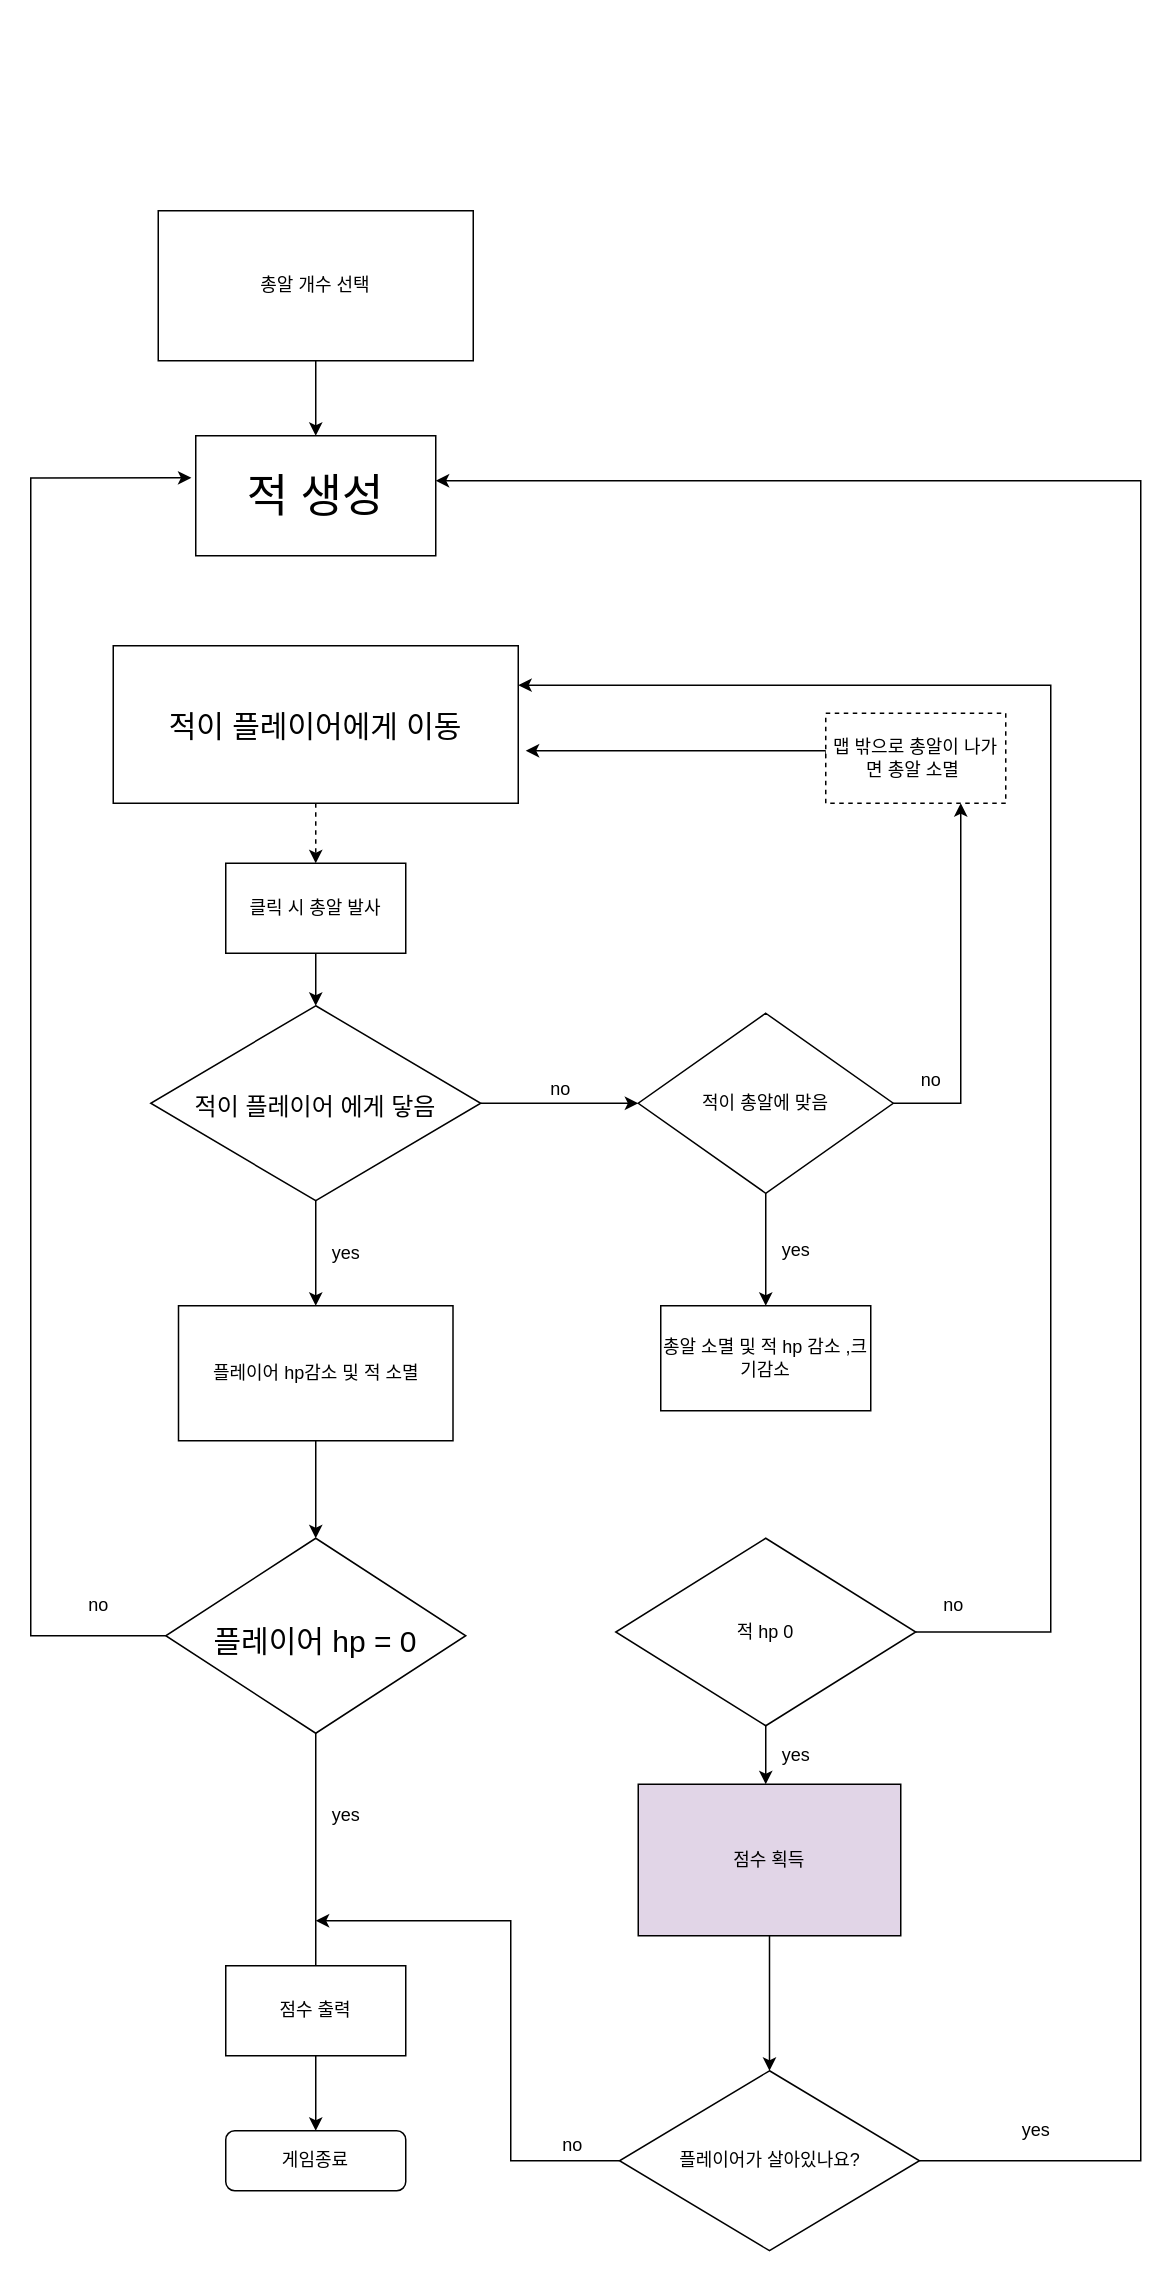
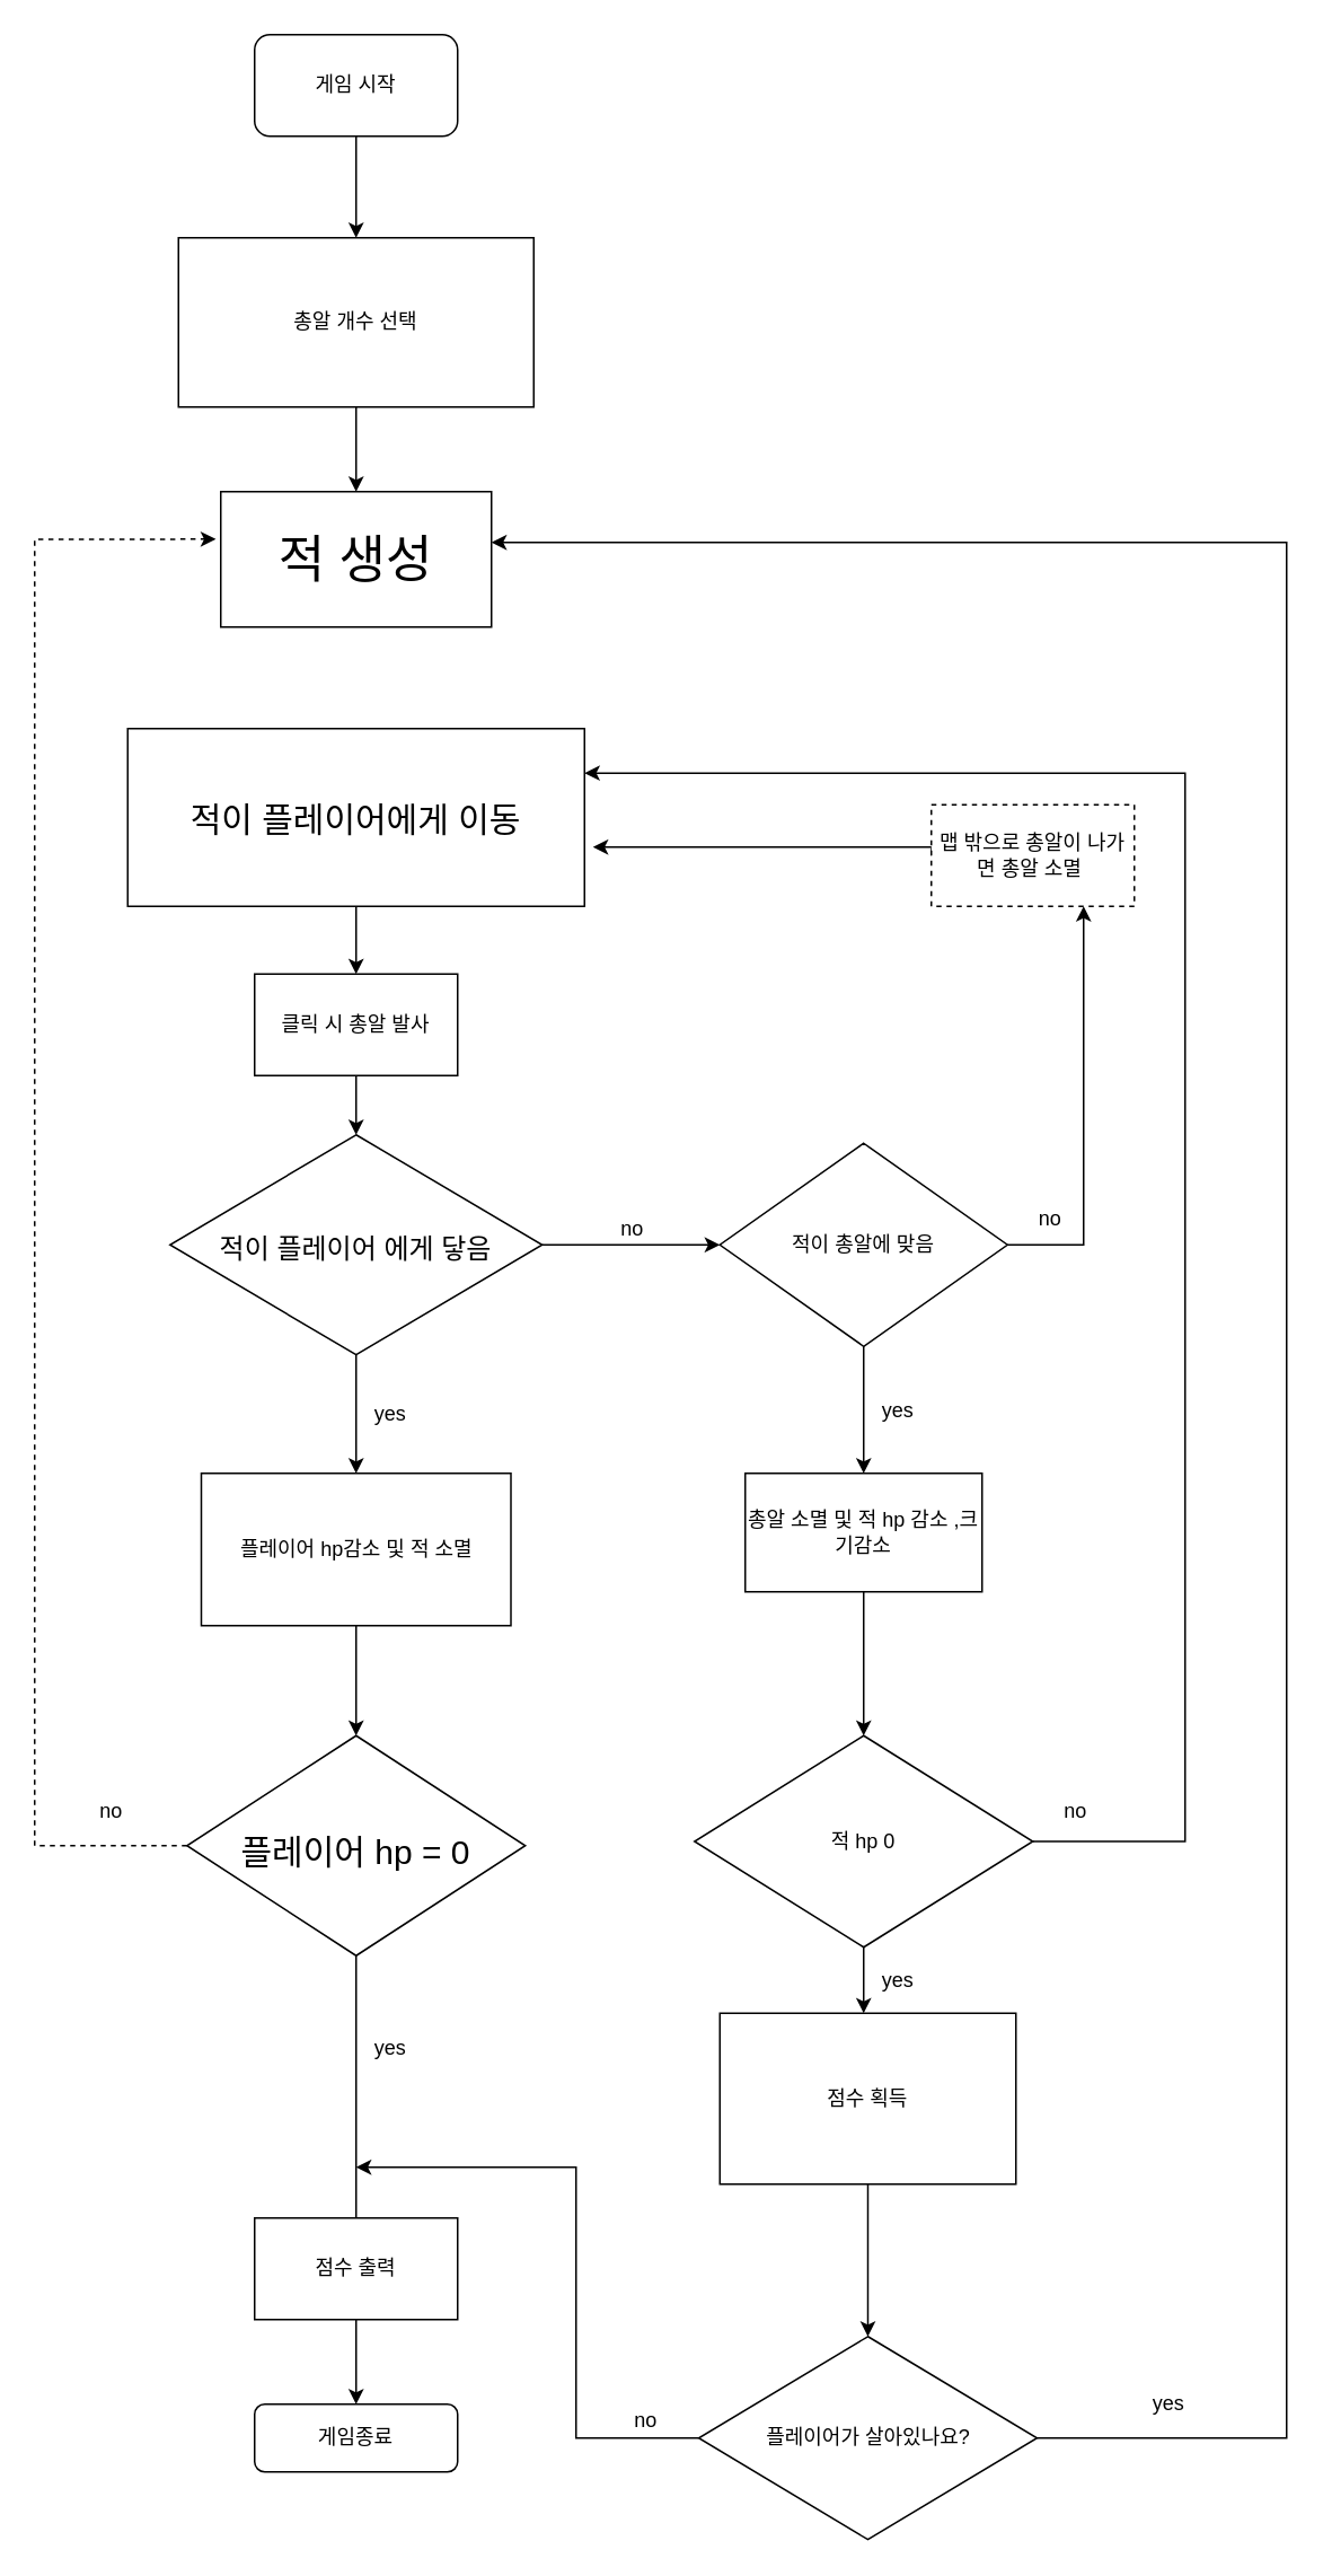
  <mxCell id="0" />
  <mxCell id="1" parent="0" />
  <mxCell id="2" value="게임종료" style="rounded=1;whiteSpace=wrap;html=1;fontSize=12;glass=0;strokeWidth=1;shadow=0;" parent="1" vertex="1"><mxGeometry x="150" y="1420" width="120" height="40" as="geometry" /></mxCell>
  <mxCell id="3" value="yes" style="edgeStyle=orthogonalEdgeStyle;rounded=0;orthogonalLoop=1;jettySize=auto;html=1;exitX=0.5;exitY=1;exitDx=0;exitDy=0;entryX=0.5;entryY=0;entryDx=0;entryDy=0;fontSize=12;startArrow=none;" edge="1" parent="1" target="2"><mxGeometry x="-0.474" y="20" relative="1" as="geometry"><mxPoint x="210" y="1135" as="sourcePoint" /><Array as="points"><mxPoint x="210" y="1185" /><mxPoint x="210" y="1185" /></Array><mxPoint as="offset" /></mxGeometry></mxCell>
  <mxCell id="4" value="적 생성" style="rounded=0;whiteSpace=wrap;html=1;fontSize=30;" vertex="1" parent="1"><mxGeometry x="130" y="290" width="160" height="80" as="geometry" /></mxCell>
- <mxCell id="5" value="no" style="edgeStyle=orthogonalEdgeStyle;rounded=0;orthogonalLoop=1;jettySize=auto;html=1;exitX=0;exitY=0.5;exitDx=0;exitDy=0;fontSize=12;entryX=-0.018;entryY=0.351;entryDx=0;entryDy=0;entryPerimeter=0;" edge="1" parent="1" source="6" target="4"><mxGeometry x="-0.907" y="-20" relative="1" as="geometry"><mxPoint x="120" y="430" as="targetPoint" /><Array as="points"><mxPoint x="20" y="1090" /><mxPoint x="20" y="318" /></Array><mxPoint as="offset" /></mxGeometry></mxCell>
+ <mxCell id="5" value="no" style="edgeStyle=orthogonalEdgeStyle;rounded=0;orthogonalLoop=1;jettySize=auto;html=1;exitX=0;exitY=0.5;exitDx=0;exitDy=0;fontSize=12;entryX=-0.018;entryY=0.351;entryDx=0;entryDy=0;entryPerimeter=0;dashed=1;" edge="1" parent="1" source="6" target="4"><mxGeometry x="-0.907" y="-20" relative="1" as="geometry"><mxPoint x="120" y="430" as="targetPoint" /><Array as="points"><mxPoint x="20" y="1090" /><mxPoint x="20" y="318" /></Array><mxPoint as="offset" /></mxGeometry></mxCell>
  <mxCell id="6" value="&lt;font style=&quot;font-size: 20px;&quot;&gt;플레이어 hp = 0&lt;/font&gt;" style="rhombus;whiteSpace=wrap;html=1;fontSize=30;" vertex="1" parent="1"><mxGeometry x="110" y="1025" width="200" height="130" as="geometry" /></mxCell>
- <mxCell id="7" style="edgeStyle=orthogonalEdgeStyle;rounded=0;orthogonalLoop=1;jettySize=auto;html=1;exitX=0.5;exitY=1;exitDx=0;exitDy=0;entryX=0.5;entryY=0;entryDx=0;entryDy=0;fontSize=12;dashed=1;" edge="1" parent="1" source="8" target="35"><mxGeometry relative="1" as="geometry" /></mxCell>
+ <mxCell id="7" style="edgeStyle=orthogonalEdgeStyle;rounded=0;orthogonalLoop=1;jettySize=auto;html=1;exitX=0.5;exitY=1;exitDx=0;exitDy=0;entryX=0.5;entryY=0;entryDx=0;entryDy=0;fontSize=12;" edge="1" parent="1" source="8" target="35"><mxGeometry relative="1" as="geometry" /></mxCell>
  <mxCell id="8" value="&lt;font style=&quot;font-size: 20px;&quot;&gt;적이 플레이어에게 이동&lt;/font&gt;" style="rounded=0;whiteSpace=wrap;html=1;fontSize=20;" vertex="1" parent="1"><mxGeometry x="75" y="430" width="270" height="105" as="geometry" /></mxCell>
  <mxCell id="9" value="no" style="edgeStyle=orthogonalEdgeStyle;rounded=0;orthogonalLoop=1;jettySize=auto;html=1;exitX=1;exitY=0.5;exitDx=0;exitDy=0;entryX=0;entryY=0.5;entryDx=0;entryDy=0;fontSize=12;" edge="1" parent="1" source="11" target="14"><mxGeometry x="-0.009" y="9" relative="1" as="geometry"><mxPoint x="1" as="offset" /></mxGeometry></mxCell>
  <mxCell id="10" value="yes" style="edgeStyle=orthogonalEdgeStyle;rounded=0;orthogonalLoop=1;jettySize=auto;html=1;exitX=0.5;exitY=1;exitDx=0;exitDy=0;entryX=0.5;entryY=0;entryDx=0;entryDy=0;fontSize=12;" edge="1" parent="1" source="11" target="21"><mxGeometry y="20" relative="1" as="geometry"><mxPoint as="offset" /></mxGeometry></mxCell>
  <mxCell id="11" value="&lt;font style=&quot;font-size: 16px;&quot;&gt;적이 플레이어 에게 닿음&lt;/font&gt;" style="rhombus;whiteSpace=wrap;html=1;fontSize=20;" vertex="1" parent="1"><mxGeometry x="100" y="670" width="220" height="130" as="geometry" /></mxCell>
  <mxCell id="12" value="yes" style="edgeStyle=orthogonalEdgeStyle;rounded=0;orthogonalLoop=1;jettySize=auto;html=1;exitX=0.5;exitY=1;exitDx=0;exitDy=0;fontSize=12;" edge="1" parent="1" source="14" target="19"><mxGeometry x="0.016" y="20" relative="1" as="geometry"><mxPoint as="offset" /></mxGeometry></mxCell>
  <mxCell id="13" value="no" style="edgeStyle=orthogonalEdgeStyle;rounded=0;orthogonalLoop=1;jettySize=auto;html=1;exitX=1;exitY=0.5;exitDx=0;exitDy=0;entryX=0.75;entryY=1;entryDx=0;entryDy=0;fontSize=12;" edge="1" parent="1" source="14" target="33"><mxGeometry x="-0.796" y="15" relative="1" as="geometry"><Array as="points"><mxPoint x="640" y="735" /></Array><mxPoint as="offset" /></mxGeometry></mxCell>
  <mxCell id="14" value="적이 총알에 맞음" style="rhombus;whiteSpace=wrap;html=1;fontSize=12;" vertex="1" parent="1"><mxGeometry x="425" y="675" width="170" height="120" as="geometry" /></mxCell>
  <mxCell id="15" value="no" style="edgeStyle=orthogonalEdgeStyle;rounded=0;orthogonalLoop=1;jettySize=auto;html=1;exitX=1;exitY=0.5;exitDx=0;exitDy=0;entryX=1;entryY=0.25;entryDx=0;entryDy=0;fontSize=12;" edge="1" parent="1" source="17" target="8"><mxGeometry x="-0.954" y="18" relative="1" as="geometry"><Array as="points"><mxPoint x="700" y="1088" /><mxPoint x="700" y="456" /></Array><mxPoint as="offset" /></mxGeometry></mxCell>
  <mxCell id="16" value="yes" style="edgeStyle=orthogonalEdgeStyle;rounded=0;orthogonalLoop=1;jettySize=auto;html=1;exitX=0.5;exitY=1;exitDx=0;exitDy=0;entryX=0.5;entryY=0;entryDx=0;entryDy=0;fontSize=12;" edge="1" parent="1" source="17"><mxGeometry x="0.026" y="20" relative="1" as="geometry"><mxPoint x="510" y="1189" as="targetPoint" /><mxPoint as="offset" /></mxGeometry></mxCell>
  <mxCell id="17" value="적 hp 0" style="rhombus;whiteSpace=wrap;html=1;fontSize=12;" vertex="1" parent="1"><mxGeometry x="410" y="1025" width="200" height="125" as="geometry" /></mxCell>
+ <mxCell id="18" style="edgeStyle=orthogonalEdgeStyle;rounded=0;orthogonalLoop=1;jettySize=auto;html=1;exitX=0.5;exitY=1;exitDx=0;exitDy=0;entryX=0.5;entryY=0;entryDx=0;entryDy=0;fontSize=12;" edge="1" parent="1" source="19" target="17"><mxGeometry relative="1" as="geometry" /></mxCell>
  <mxCell id="19" value="총알 소멸 및 적 hp 감소 ,크기감소" style="rounded=0;whiteSpace=wrap;html=1;fontSize=12;" vertex="1" parent="1"><mxGeometry x="440" y="870" width="140" height="70" as="geometry" /></mxCell>
  <mxCell id="20" style="edgeStyle=orthogonalEdgeStyle;rounded=0;orthogonalLoop=1;jettySize=auto;html=1;exitX=0.5;exitY=1;exitDx=0;exitDy=0;entryX=0.5;entryY=0;entryDx=0;entryDy=0;fontSize=12;" edge="1" parent="1" source="21" target="6"><mxGeometry relative="1" as="geometry" /></mxCell>
  <mxCell id="21" value="플레이어 hp감소 및 적 소멸" style="rounded=0;whiteSpace=wrap;html=1;fontSize=12;" vertex="1" parent="1"><mxGeometry x="118.5" y="870" width="183" height="90" as="geometry" /></mxCell>
  <mxCell id="22" value="no" style="edgeStyle=orthogonalEdgeStyle;rounded=0;orthogonalLoop=1;jettySize=auto;html=1;exitX=0;exitY=0.5;exitDx=0;exitDy=0;fontSize=12;" edge="1" parent="1"><mxGeometry x="-0.821" y="-10" relative="1" as="geometry"><mxPoint x="210" y="1280" as="targetPoint" /><mxPoint x="412.5" y="1440" as="sourcePoint" /><Array as="points"><mxPoint x="340" y="1440" /><mxPoint x="340" y="1280" /><mxPoint x="230" y="1280" /></Array><mxPoint as="offset" /></mxGeometry></mxCell>
  <mxCell id="23" value="yes" style="edgeStyle=orthogonalEdgeStyle;rounded=0;orthogonalLoop=1;jettySize=auto;html=1;exitX=1;exitY=0.5;exitDx=0;exitDy=0;fontSize=12;entryX=1;entryY=0.375;entryDx=0;entryDy=0;entryPerimeter=0;" edge="1" parent="1" target="4"><mxGeometry x="-0.911" y="20" relative="1" as="geometry"><mxPoint x="710" y="950" as="targetPoint" /><mxPoint x="612.5" y="1440" as="sourcePoint" /><Array as="points"><mxPoint x="760" y="1440" /><mxPoint x="760" y="320" /></Array><mxPoint as="offset" /></mxGeometry></mxCell>
  <mxCell id="24" value="플레이어가 살아있나요?" style="rhombus;whiteSpace=wrap;html=1;rounded=0;fontSize=12;" vertex="1" parent="1"><mxGeometry x="412.5" y="1380" width="200" height="120" as="geometry" /></mxCell>
  <mxCell id="25" value="점수 출력" style="rounded=0;whiteSpace=wrap;html=1;fontSize=12;fillColor=default;" vertex="1" parent="1"><mxGeometry x="150" y="1310" width="120" height="60" as="geometry" /></mxCell>
  <mxCell id="26" style="edgeStyle=orthogonalEdgeStyle;rounded=0;orthogonalLoop=1;jettySize=auto;html=1;exitX=0.5;exitY=1;exitDx=0;exitDy=0;fontSize=12;" edge="1" parent="1" source="27" target="4"><mxGeometry relative="1" as="geometry" /></mxCell>
  <mxCell id="27" value="총알 개수 선택" style="rounded=0;whiteSpace=wrap;html=1;fontSize=12;" vertex="1" parent="1"><mxGeometry x="105" y="140" width="210" height="100" as="geometry" /></mxCell>
+ <mxCell id="28" style="edgeStyle=orthogonalEdgeStyle;rounded=0;orthogonalLoop=1;jettySize=auto;html=1;exitX=0.5;exitY=1;exitDx=0;exitDy=0;entryX=0.5;entryY=0;entryDx=0;entryDy=0;fontSize=12;" edge="1" parent="1" source="29" target="27"><mxGeometry relative="1" as="geometry" /></mxCell>
+ <mxCell id="29" value="게임 시작" style="rounded=1;whiteSpace=wrap;html=1;fontSize=12;" vertex="1" parent="1"><mxGeometry x="150" y="20" width="120" height="60" as="geometry" /></mxCell>
  <mxCell id="30" style="edgeStyle=orthogonalEdgeStyle;rounded=0;orthogonalLoop=1;jettySize=auto;html=1;exitX=0.5;exitY=1;exitDx=0;exitDy=0;entryX=0.5;entryY=0;entryDx=0;entryDy=0;fontSize=12;" edge="1" parent="1" source="31"><mxGeometry relative="1" as="geometry"><mxPoint x="512.5" y="1380" as="targetPoint" /></mxGeometry></mxCell>
- <mxCell id="31" value="점수 획득" style="rounded=0;whiteSpace=wrap;html=1;fontSize=12;fillColor=#e1d5e7;" vertex="1" parent="1"><mxGeometry x="425" y="1189" width="175" height="101" as="geometry" /></mxCell>
+ <mxCell id="31" value="점수 획득" style="rounded=0;whiteSpace=wrap;html=1;fontSize=12;" vertex="1" parent="1"><mxGeometry x="425" y="1189" width="175" height="101" as="geometry" /></mxCell>
  <mxCell id="32" style="edgeStyle=orthogonalEdgeStyle;rounded=0;orthogonalLoop=1;jettySize=auto;html=1;exitX=0;exitY=0.5;exitDx=0;exitDy=0;fontSize=12;" edge="1" parent="1" source="33"><mxGeometry relative="1" as="geometry"><mxPoint x="350" y="500" as="targetPoint" /><Array as="points"><mxPoint x="550" y="500" /></Array></mxGeometry></mxCell>
  <mxCell id="33" value="맵 밖으로 총알이 나가면 총알 소멸&amp;nbsp;" style="rounded=0;whiteSpace=wrap;html=1;fontSize=12;dashed=1;" vertex="1" parent="1"><mxGeometry x="550" y="475" width="120" height="60" as="geometry" /></mxCell>
  <mxCell id="34" style="edgeStyle=orthogonalEdgeStyle;rounded=0;orthogonalLoop=1;jettySize=auto;html=1;exitX=0.5;exitY=1;exitDx=0;exitDy=0;entryX=0.5;entryY=0;entryDx=0;entryDy=0;fontSize=16;" edge="1" parent="1" source="35" target="11"><mxGeometry relative="1" as="geometry" /></mxCell>
  <mxCell id="35" value="클릭 시 총알 발사" style="rounded=0;whiteSpace=wrap;html=1;fontSize=12;fillColor=default;" vertex="1" parent="1"><mxGeometry x="150" y="575" width="120" height="60" as="geometry" /></mxCell>
